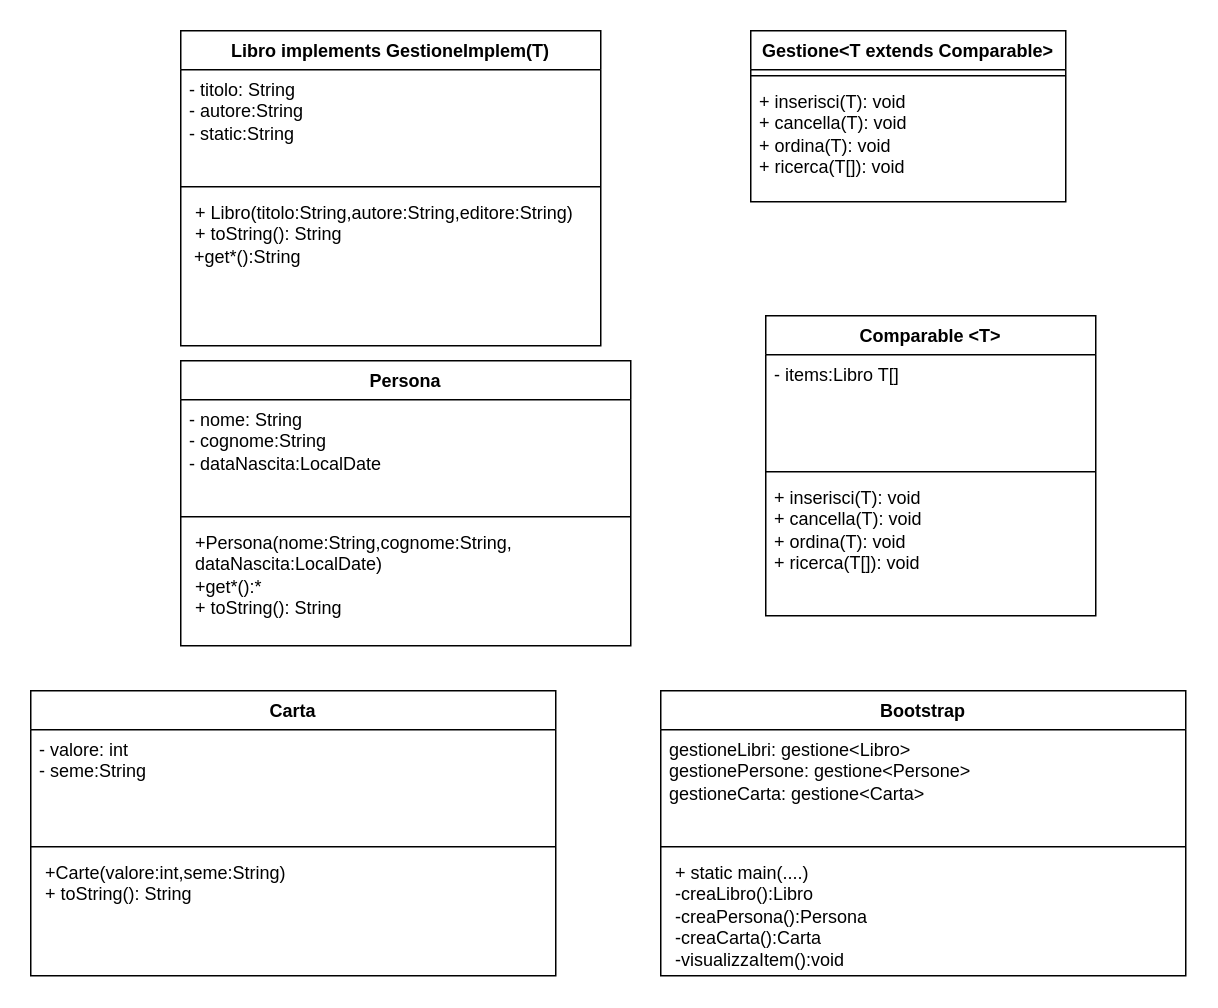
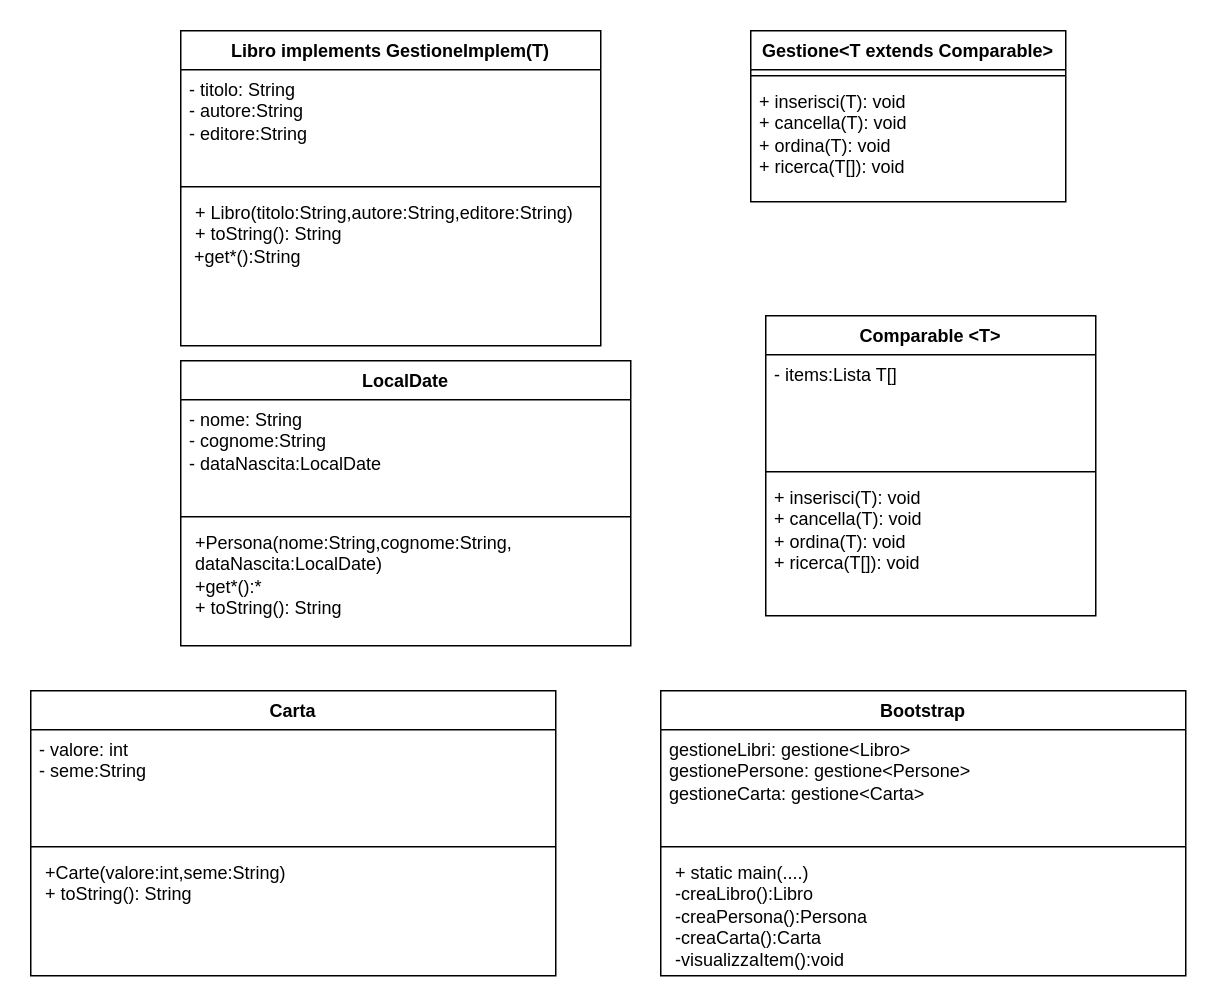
  <mxCell id="0" />
  <mxCell id="1" parent="0" />
  <mxCell id="2" value="Libro implements GestioneImplem(T)" style="swimlane;fontStyle=1;align=center;verticalAlign=top;childLayout=stackLayout;horizontal=1;startSize=26;horizontalStack=0;resizeParent=1;resizeParentMax=0;resizeLast=0;collapsible=1;marginBottom=0;whiteSpace=wrap;html=1;" vertex="1" parent="1"><mxGeometry x="120" y="20" width="280" height="210" as="geometry" /></mxCell>
- <mxCell id="3" value="&lt;div&gt;- titolo: String&lt;/div&gt;&lt;div&gt;- autore:String&lt;/div&gt;&lt;div&gt;- static:String&lt;br&gt;&lt;/div&gt;" style="text;strokeColor=none;fillColor=none;align=left;verticalAlign=top;spacingLeft=4;spacingRight=4;overflow=hidden;rotatable=0;points=[[0,0.5],[1,0.5]];portConstraint=eastwest;whiteSpace=wrap;html=1;" vertex="1" parent="2"><mxGeometry y="26" width="280" height="74" as="geometry" /></mxCell>
+ <mxCell id="3" value="&lt;div&gt;- titolo: String&lt;/div&gt;&lt;div&gt;- autore:String&lt;/div&gt;&lt;div&gt;- editore:String&lt;br&gt;&lt;/div&gt;" style="text;strokeColor=none;fillColor=none;align=left;verticalAlign=top;spacingLeft=4;spacingRight=4;overflow=hidden;rotatable=0;points=[[0,0.5],[1,0.5]];portConstraint=eastwest;whiteSpace=wrap;html=1;" vertex="1" parent="2"><mxGeometry y="26" width="280" height="74" as="geometry" /></mxCell>
  <mxCell id="4" value="" style="line;strokeWidth=1;fillColor=none;align=left;verticalAlign=middle;spacingTop=-1;spacingLeft=3;spacingRight=3;rotatable=0;labelPosition=right;points=[];portConstraint=eastwest;strokeColor=inherit;" vertex="1" parent="2"><mxGeometry y="100" width="280" height="8" as="geometry" /></mxCell>
  <mxCell id="5" value="&lt;p style=&quot;border-color: var(--border-color); margin: 0px 0px 0px 4px;&quot;&gt;+ Libro(titolo:String,autore:String,editore:String)&lt;/p&gt;&lt;p style=&quot;border-color: var(--border-color); margin: 0px 0px 0px 4px;&quot;&gt;+ toString(): String&lt;/p&gt;&lt;div&gt;&amp;nbsp;+get*():String&lt;br&gt;&lt;/div&gt;" style="text;strokeColor=none;fillColor=none;align=left;verticalAlign=top;spacingLeft=4;spacingRight=4;overflow=hidden;rotatable=0;points=[[0,0.5],[1,0.5]];portConstraint=eastwest;whiteSpace=wrap;html=1;" vertex="1" parent="2"><mxGeometry y="108" width="280" height="102" as="geometry" /></mxCell>
- <mxCell id="6" value="Persona" style="swimlane;fontStyle=1;align=center;verticalAlign=top;childLayout=stackLayout;horizontal=1;startSize=26;horizontalStack=0;resizeParent=1;resizeParentMax=0;resizeLast=0;collapsible=1;marginBottom=0;whiteSpace=wrap;html=1;" vertex="1" parent="1"><mxGeometry x="120" y="240" width="300" height="190" as="geometry" /></mxCell>
+ <mxCell id="6" value="LocalDate" style="swimlane;fontStyle=1;align=center;verticalAlign=top;childLayout=stackLayout;horizontal=1;startSize=26;horizontalStack=0;resizeParent=1;resizeParentMax=0;resizeLast=0;collapsible=1;marginBottom=0;whiteSpace=wrap;html=1;" vertex="1" parent="1"><mxGeometry x="120" y="240" width="300" height="190" as="geometry" /></mxCell>
  <mxCell id="7" value="&lt;div&gt;- nome: String&lt;/div&gt;&lt;div&gt;- cognome:String&lt;/div&gt;&lt;div&gt;- dataNascita:LocalDate&lt;br&gt;&lt;/div&gt;" style="text;strokeColor=none;fillColor=none;align=left;verticalAlign=top;spacingLeft=4;spacingRight=4;overflow=hidden;rotatable=0;points=[[0,0.5],[1,0.5]];portConstraint=eastwest;whiteSpace=wrap;html=1;" vertex="1" parent="6"><mxGeometry y="26" width="300" height="74" as="geometry" /></mxCell>
  <mxCell id="8" value="" style="line;strokeWidth=1;fillColor=none;align=left;verticalAlign=middle;spacingTop=-1;spacingLeft=3;spacingRight=3;rotatable=0;labelPosition=right;points=[];portConstraint=eastwest;strokeColor=inherit;" vertex="1" parent="6"><mxGeometry y="100" width="300" height="8" as="geometry" /></mxCell>
  <mxCell id="9" value="&lt;p style=&quot;border-color: var(--border-color); margin: 0px 0px 0px 4px;&quot;&gt;+Persona(nome:String,cognome:String,&lt;/p&gt;&lt;p style=&quot;border-color: var(--border-color); margin: 0px 0px 0px 4px;&quot;&gt;dataNascita:LocalDate)&lt;/p&gt;&lt;p style=&quot;border-color: var(--border-color); margin: 0px 0px 0px 4px;&quot;&gt;+get*():*&lt;br&gt;&lt;/p&gt;&lt;p style=&quot;border-color: var(--border-color); margin: 0px 0px 0px 4px;&quot;&gt;+ toString(): String&lt;/p&gt;" style="text;strokeColor=none;fillColor=none;align=left;verticalAlign=top;spacingLeft=4;spacingRight=4;overflow=hidden;rotatable=0;points=[[0,0.5],[1,0.5]];portConstraint=eastwest;whiteSpace=wrap;html=1;" vertex="1" parent="6"><mxGeometry y="108" width="300" height="82" as="geometry" /></mxCell>
  <mxCell id="10" value="Carta" style="swimlane;fontStyle=1;align=center;verticalAlign=top;childLayout=stackLayout;horizontal=1;startSize=26;horizontalStack=0;resizeParent=1;resizeParentMax=0;resizeLast=0;collapsible=1;marginBottom=0;whiteSpace=wrap;html=1;" vertex="1" parent="1"><mxGeometry x="20" y="460" width="350" height="190" as="geometry" /></mxCell>
  <mxCell id="11" value="&lt;div&gt;- valore: int&lt;/div&gt;&lt;div&gt;- seme:String&lt;/div&gt;" style="text;strokeColor=none;fillColor=none;align=left;verticalAlign=top;spacingLeft=4;spacingRight=4;overflow=hidden;rotatable=0;points=[[0,0.5],[1,0.5]];portConstraint=eastwest;whiteSpace=wrap;html=1;" vertex="1" parent="10"><mxGeometry y="26" width="350" height="74" as="geometry" /></mxCell>
  <mxCell id="12" value="" style="line;strokeWidth=1;fillColor=none;align=left;verticalAlign=middle;spacingTop=-1;spacingLeft=3;spacingRight=3;rotatable=0;labelPosition=right;points=[];portConstraint=eastwest;strokeColor=inherit;" vertex="1" parent="10"><mxGeometry y="100" width="350" height="8" as="geometry" /></mxCell>
  <mxCell id="13" value="&lt;p style=&quot;border-color: var(--border-color); margin: 0px 0px 0px 4px;&quot;&gt;+Carte(valore:int,seme:String)&lt;/p&gt;&lt;p style=&quot;border-color: var(--border-color); margin: 0px 0px 0px 4px;&quot;&gt;+ toString(): String&lt;/p&gt;" style="text;strokeColor=none;fillColor=none;align=left;verticalAlign=top;spacingLeft=4;spacingRight=4;overflow=hidden;rotatable=0;points=[[0,0.5],[1,0.5]];portConstraint=eastwest;whiteSpace=wrap;html=1;" vertex="1" parent="10"><mxGeometry y="108" width="350" height="82" as="geometry" /></mxCell>
  <mxCell id="14" value="Gestione&amp;lt;T extends Comparable&amp;gt;" style="swimlane;fontStyle=1;align=center;verticalAlign=top;childLayout=stackLayout;horizontal=1;startSize=26;horizontalStack=0;resizeParent=1;resizeParentMax=0;resizeLast=0;collapsible=1;marginBottom=0;whiteSpace=wrap;html=1;" vertex="1" parent="1"><mxGeometry x="500" y="20" width="210" height="114" as="geometry" /></mxCell>
  <mxCell id="15" value="" style="line;strokeWidth=1;fillColor=none;align=left;verticalAlign=middle;spacingTop=-1;spacingLeft=3;spacingRight=3;rotatable=0;labelPosition=right;points=[];portConstraint=eastwest;strokeColor=inherit;" vertex="1" parent="14"><mxGeometry y="26" width="210" height="8" as="geometry" /></mxCell>
  <mxCell id="16" value="&lt;div&gt;+ inserisci(T): void&lt;/div&gt;&lt;div&gt;+ cancella(T): void&lt;/div&gt;&lt;div&gt;+ ordina(T): void&lt;/div&gt;&lt;div&gt;+ ricerca(T[]): void&lt;/div&gt;" style="text;strokeColor=none;fillColor=none;align=left;verticalAlign=top;spacingLeft=4;spacingRight=4;overflow=hidden;rotatable=0;points=[[0,0.5],[1,0.5]];portConstraint=eastwest;whiteSpace=wrap;html=1;" vertex="1" parent="14"><mxGeometry y="34" width="210" height="80" as="geometry" /></mxCell>
  <mxCell id="17" value="Comparable &amp;lt;T&amp;gt; " style="swimlane;fontStyle=1;align=center;verticalAlign=top;childLayout=stackLayout;horizontal=1;startSize=26;horizontalStack=0;resizeParent=1;resizeParentMax=0;resizeLast=0;collapsible=1;marginBottom=0;whiteSpace=wrap;html=1;" vertex="1" parent="1"><mxGeometry x="510" y="210" width="220" height="200" as="geometry" /></mxCell>
- <mxCell id="18" value="&lt;div&gt;- items:Libro T[]&lt;/div&gt;" style="text;strokeColor=none;fillColor=none;align=left;verticalAlign=top;spacingLeft=4;spacingRight=4;overflow=hidden;rotatable=0;points=[[0,0.5],[1,0.5]];portConstraint=eastwest;whiteSpace=wrap;html=1;" vertex="1" parent="17"><mxGeometry y="26" width="220" height="74" as="geometry" /></mxCell>
+ <mxCell id="18" value="&lt;div&gt;- items:Lista T[]&lt;/div&gt;" style="text;strokeColor=none;fillColor=none;align=left;verticalAlign=top;spacingLeft=4;spacingRight=4;overflow=hidden;rotatable=0;points=[[0,0.5],[1,0.5]];portConstraint=eastwest;whiteSpace=wrap;html=1;" vertex="1" parent="17"><mxGeometry y="26" width="220" height="74" as="geometry" /></mxCell>
  <mxCell id="19" value="" style="line;strokeWidth=1;fillColor=none;align=left;verticalAlign=middle;spacingTop=-1;spacingLeft=3;spacingRight=3;rotatable=0;labelPosition=right;points=[];portConstraint=eastwest;strokeColor=inherit;" vertex="1" parent="17"><mxGeometry y="100" width="220" height="8" as="geometry" /></mxCell>
  <mxCell id="20" value="&lt;div&gt;+ inserisci(T): void&lt;/div&gt;&lt;div&gt;+ cancella(T): void&lt;/div&gt;&lt;div&gt;+ ordina(T): void&lt;/div&gt;&lt;div&gt;+ ricerca(T[]): void&lt;/div&gt;" style="text;strokeColor=none;fillColor=none;align=left;verticalAlign=top;spacingLeft=4;spacingRight=4;overflow=hidden;rotatable=0;points=[[0,0.5],[1,0.5]];portConstraint=eastwest;whiteSpace=wrap;html=1;" vertex="1" parent="17"><mxGeometry y="108" width="220" height="92" as="geometry" /></mxCell>
  <mxCell id="21" value="Bootstrap" style="swimlane;fontStyle=1;align=center;verticalAlign=top;childLayout=stackLayout;horizontal=1;startSize=26;horizontalStack=0;resizeParent=1;resizeParentMax=0;resizeLast=0;collapsible=1;marginBottom=0;whiteSpace=wrap;html=1;" vertex="1" parent="1"><mxGeometry x="440" y="460" width="350" height="190" as="geometry" /></mxCell>
  <mxCell id="22" value="&lt;div&gt;gestioneLibri: gestione&amp;lt;Libro&amp;gt;&lt;/div&gt;&lt;div&gt;gestionePersone: gestione&amp;lt;Persone&amp;gt;&lt;/div&gt;&lt;div&gt;gestioneCarta: gestione&amp;lt;Carta&amp;gt;&lt;/div&gt;&lt;div&gt;&lt;br&gt;&lt;/div&gt;" style="text;strokeColor=none;fillColor=none;align=left;verticalAlign=top;spacingLeft=4;spacingRight=4;overflow=hidden;rotatable=0;points=[[0,0.5],[1,0.5]];portConstraint=eastwest;whiteSpace=wrap;html=1;" vertex="1" parent="21"><mxGeometry y="26" width="350" height="74" as="geometry" /></mxCell>
  <mxCell id="23" value="" style="line;strokeWidth=1;fillColor=none;align=left;verticalAlign=middle;spacingTop=-1;spacingLeft=3;spacingRight=3;rotatable=0;labelPosition=right;points=[];portConstraint=eastwest;strokeColor=inherit;" vertex="1" parent="21"><mxGeometry y="100" width="350" height="8" as="geometry" /></mxCell>
  <mxCell id="24" value="&lt;p style=&quot;border-color: var(--border-color); margin: 0px 0px 0px 4px;&quot;&gt;+ static main(....)&lt;/p&gt;&lt;p style=&quot;border-color: var(--border-color); margin: 0px 0px 0px 4px;&quot;&gt;-creaLibro():Libro&lt;br&gt;&lt;/p&gt;&lt;p style=&quot;border-color: var(--border-color); margin: 0px 0px 0px 4px;&quot;&gt;-creaPersona():Persona&lt;/p&gt;&lt;p style=&quot;border-color: var(--border-color); margin: 0px 0px 0px 4px;&quot;&gt;-creaCarta():Carta&lt;/p&gt;&lt;p style=&quot;border-color: var(--border-color); margin: 0px 0px 0px 4px;&quot;&gt;-visualizzaItem():void&lt;br&gt;&lt;/p&gt;" style="text;strokeColor=none;fillColor=none;align=left;verticalAlign=top;spacingLeft=4;spacingRight=4;overflow=hidden;rotatable=0;points=[[0,0.5],[1,0.5]];portConstraint=eastwest;whiteSpace=wrap;html=1;" vertex="1" parent="21"><mxGeometry y="108" width="350" height="82" as="geometry" /></mxCell>
